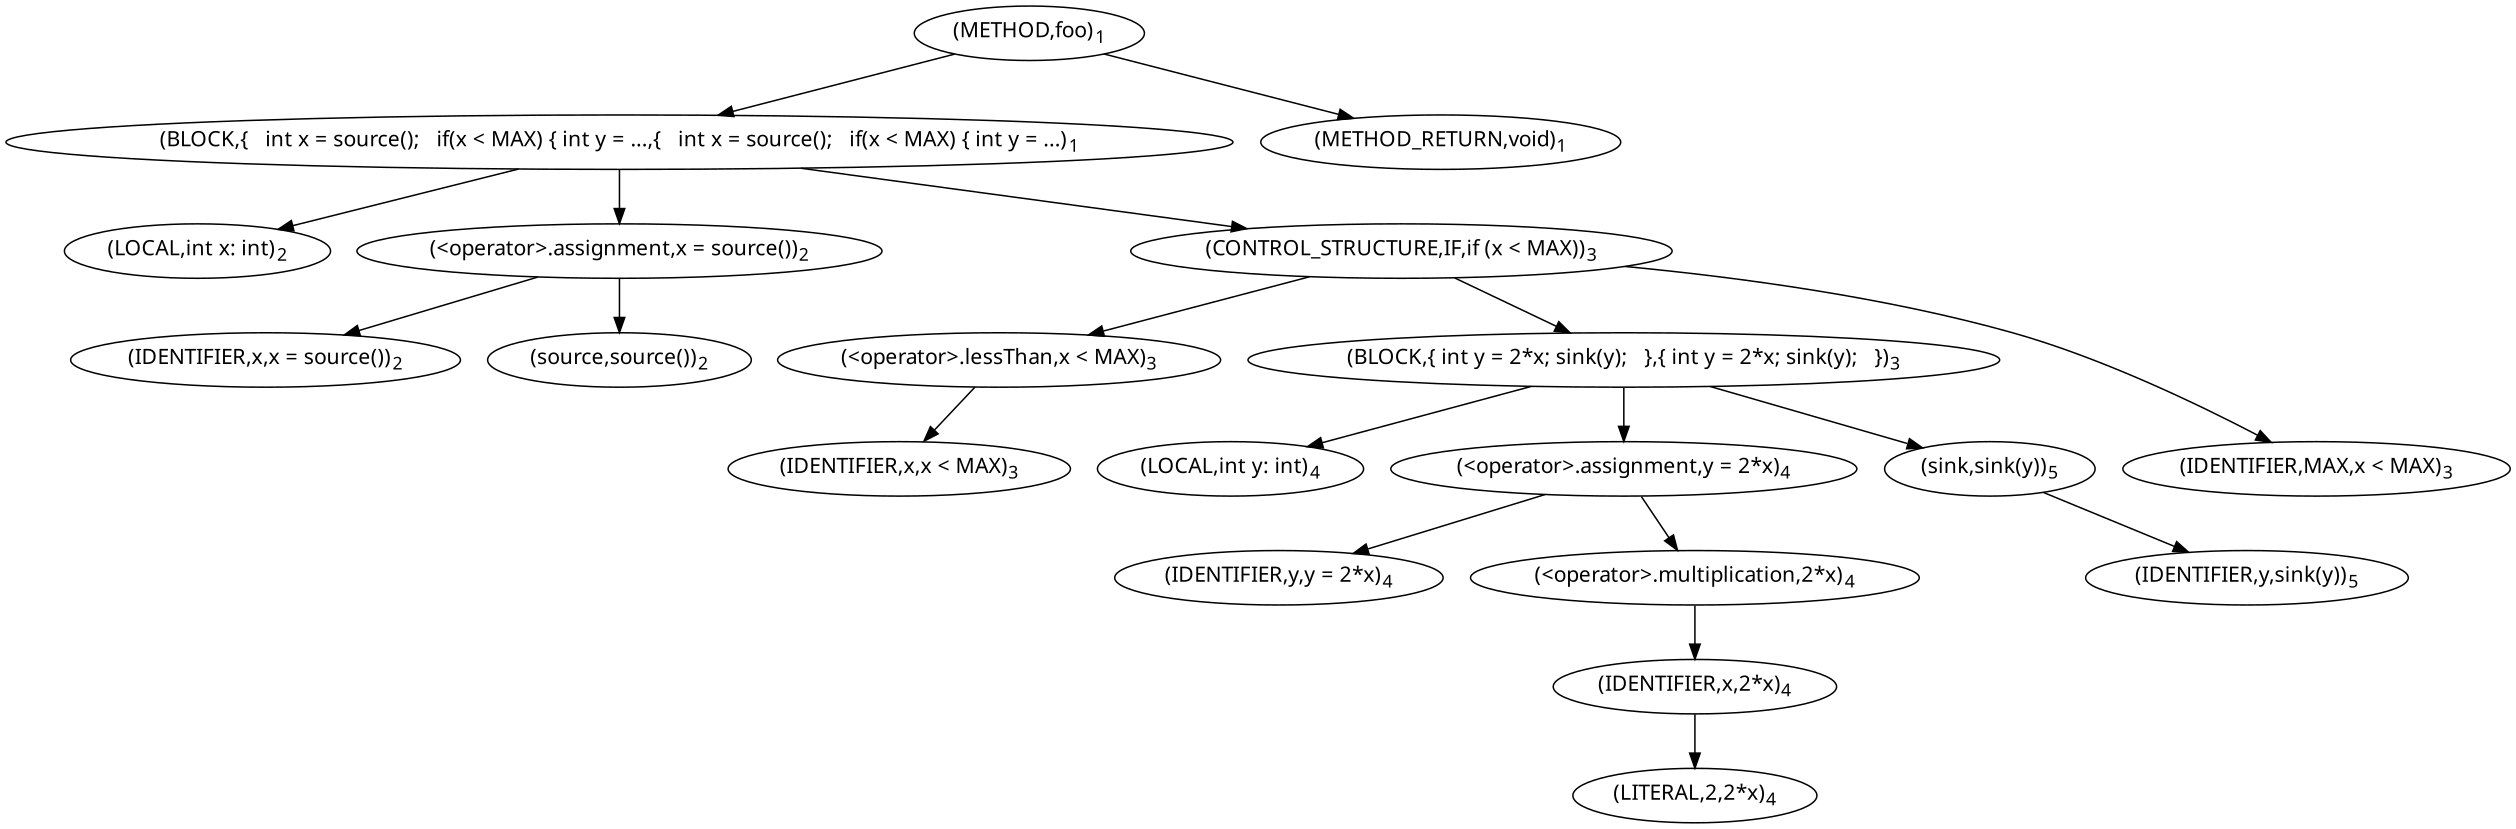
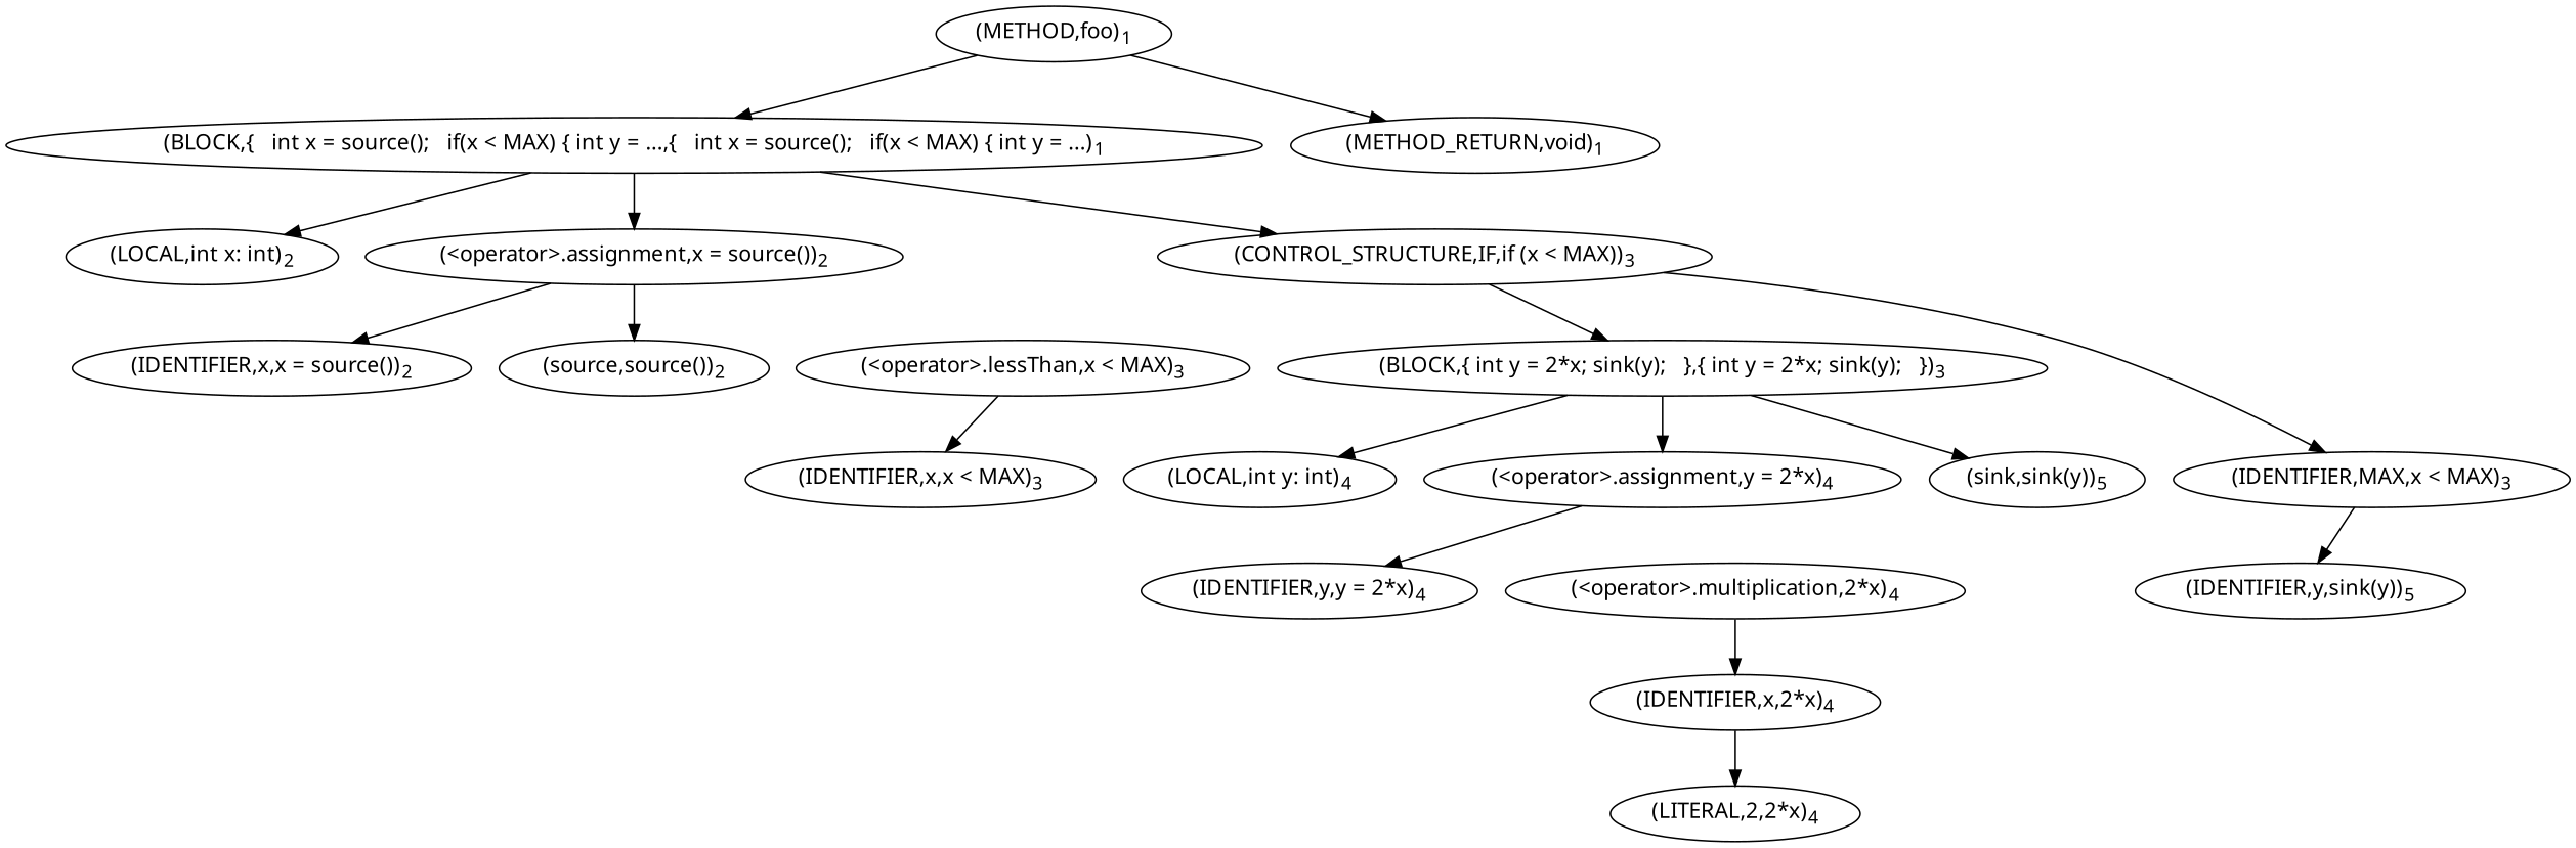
  digraph {
    fontname="Noto Sans"
    node [fontname="Noto Sans"]
    edge [fontname="Noto Sans"]
    n1 [label=<(METHOD,foo)<SUB>1</SUB>>]
    n2 [label=<(BLOCK,{   int x = source();   if(x &lt; MAX) { 	int y = ...,{   int x = source();   if(x &lt; MAX) { 	int y = ...)<SUB>1</SUB>>]
    n3 [label=<(METHOD_RETURN,void)<SUB>1</SUB>>]
    n4 [label=<(LOCAL,int x: int)<SUB>2</SUB>>]
    n5 [label=<(&lt;operator&gt;.assignment,x = source())<SUB>2</SUB>>]
    n6 [label=<(CONTROL_STRUCTURE,IF,if (x &lt; MAX))<SUB>3</SUB>>]
    n7 [label=<(IDENTIFIER,x,x = source())<SUB>2</SUB>>]
    n8 [label=<(source,source())<SUB>2</SUB>>]
    n9 [label=<(&lt;operator&gt;.lessThan,x &lt; MAX)<SUB>3</SUB>>]
    n10 [label=<(BLOCK,{ 	int y = 2*x; 	sink(y);   },{ 	int y = 2*x; 	sink(y);   })<SUB>3</SUB>>]
    n11 [label=<(IDENTIFIER,MAX,x &lt; MAX)<SUB>3</SUB>>]
    n12 [label=<(IDENTIFIER,x,x &lt; MAX)<SUB>3</SUB>>]
    n13 [label=<(LOCAL,int y: int)<SUB>4</SUB>>]
    n14 [label=<(&lt;operator&gt;.assignment,y = 2*x)<SUB>4</SUB>>]
    n15 [label=<(sink,sink(y))<SUB>5</SUB>>]
    n16 [label=<(IDENTIFIER,y,y = 2*x)<SUB>4</SUB>>]
    n17 [label=<(&lt;operator&gt;.multiplication,2*x)<SUB>4</SUB>>]
    n18 [label=<(IDENTIFIER,y,sink(y))<SUB>5</SUB>>]
    n19 [label=<(IDENTIFIER,x,2*x)<SUB>4</SUB>>]
    n20 [label=<(LITERAL,2,2*x)<SUB>4</SUB>>]
    n1 -> n2
    n1 -> n3
    n2 -> n4
    n2 -> n5
    n2 -> n6
    n5 -> n7
    n5 -> n8
-   n6 -> n9
    n6 -> n10
    n6 -> n11
    n9 -> n12
    n10 -> n13
    n10 -> n14
    n10 -> n15
    n14 -> n16
-   n14 -> n17
-   n15 -> n18
+   n11 -> n18
    n17 -> n19
    n19 -> n20
  }
